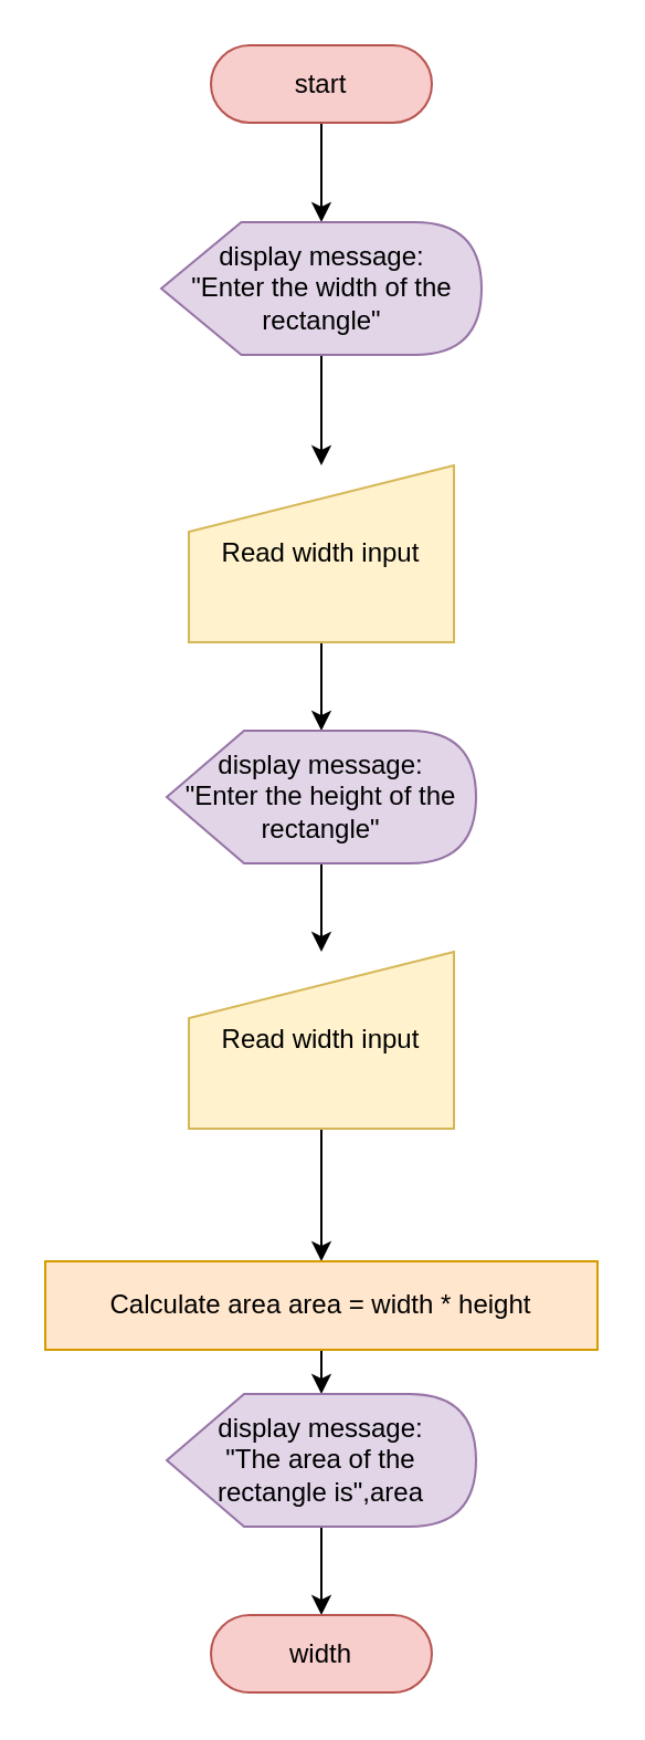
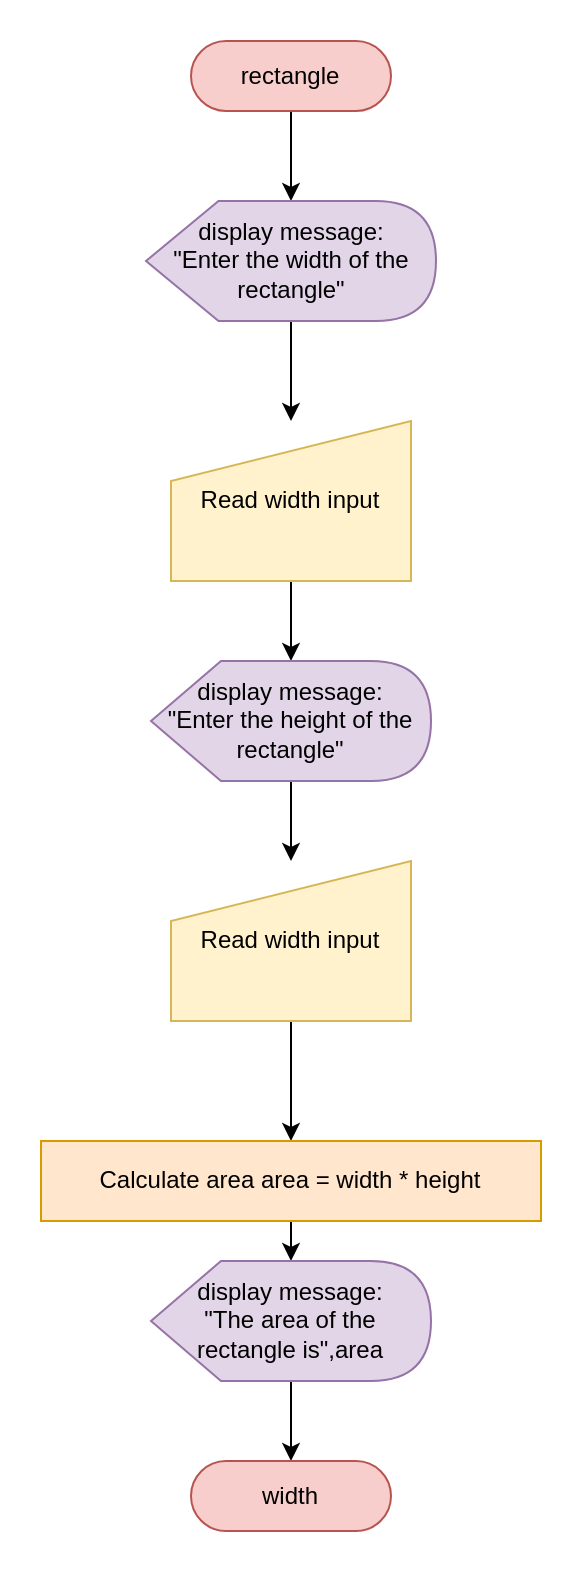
  <mxCell id="0" />
  <mxCell id="1" parent="0" />
  <mxCell id="2" value="" style="endArrow=classic;html=1;exitX=0.5;exitY=1;exitDx=0;exitDy=0;exitPerimeter=0;" edge="1" parent="1" target="4"><mxGeometry width="50" height="50" relative="1" as="geometry"><mxPoint x="145" y="50" as="sourcePoint" /><mxPoint x="145" y="120" as="targetPoint" /></mxGeometry></mxCell>
  <mxCell id="3" value="" style="edgeStyle=none;html=1;" edge="1" parent="1" source="4" target="6"><mxGeometry relative="1" as="geometry" /></mxCell>
  <mxCell id="4" value="display message:&lt;div&gt;&quot;Enter the width of the&lt;/div&gt;&lt;div&gt;rectangle&quot;&lt;/div&gt;" style="shape=display;whiteSpace=wrap;html=1;fillColor=#e1d5e7;strokeColor=#9673a6;" vertex="1" parent="1"><mxGeometry x="72.5" y="100" width="145" height="60" as="geometry" /></mxCell>
  <mxCell id="5" value="" style="edgeStyle=none;html=1;" edge="1" parent="1" source="6" target="8"><mxGeometry relative="1" as="geometry" /></mxCell>
  <mxCell id="6" value="Read width input" style="shape=manualInput;whiteSpace=wrap;html=1;fillColor=#fff2cc;strokeColor=#d6b656;" vertex="1" parent="1"><mxGeometry x="85" y="210" width="120" height="80" as="geometry" /></mxCell>
  <mxCell id="7" value="" style="edgeStyle=none;html=1;" edge="1" parent="1" source="8" target="10"><mxGeometry relative="1" as="geometry" /></mxCell>
  <mxCell id="8" value="display message:&lt;div&gt;&quot;Enter the height of the&lt;/div&gt;&lt;div&gt;rectangle&quot;&lt;/div&gt;" style="shape=display;whiteSpace=wrap;html=1;fillColor=#e1d5e7;strokeColor=#9673a6;" vertex="1" parent="1"><mxGeometry x="75" y="330" width="140" height="60" as="geometry" /></mxCell>
  <mxCell id="9" value="" style="edgeStyle=none;html=1;" edge="1" parent="1" source="10" target="12"><mxGeometry relative="1" as="geometry" /></mxCell>
  <mxCell id="10" value="Read width input" style="shape=manualInput;whiteSpace=wrap;html=1;fillColor=#fff2cc;strokeColor=#d6b656;" vertex="1" parent="1"><mxGeometry x="85" y="430" width="120" height="80" as="geometry" /></mxCell>
  <mxCell id="11" value="" style="edgeStyle=none;html=1;" edge="1" parent="1" source="12" target="14"><mxGeometry relative="1" as="geometry" /></mxCell>
  <mxCell id="12" value="Calculate area area = width * height" style="rounded=0;whiteSpace=wrap;html=1;fillColor=#ffe6cc;strokeColor=#d79b00;" vertex="1" parent="1"><mxGeometry x="20" y="570" width="250" height="40" as="geometry" /></mxCell>
  <mxCell id="13" value="" style="edgeStyle=none;html=1;" edge="1" parent="1" source="14"><mxGeometry relative="1" as="geometry"><mxPoint x="145" y="730" as="targetPoint" /></mxGeometry></mxCell>
  <mxCell id="14" value="display message:&lt;div&gt;&quot;The area of the rectangle is&lt;span style=&quot;background-color: transparent;&quot;&gt;&quot;,area&lt;/span&gt;&lt;/div&gt;" style="shape=display;whiteSpace=wrap;html=1;fillColor=#e1d5e7;strokeColor=#9673a6;" vertex="1" parent="1"><mxGeometry x="75" y="630" width="140" height="60" as="geometry" /></mxCell>
- <mxCell id="15" value="start" style="html=1;dashed=0;whiteSpace=wrap;shape=mxgraph.dfd.start;fillColor=#f8cecc;strokeColor=#b85450;" vertex="1" parent="1"><mxGeometry x="95" y="20" width="100" height="35" as="geometry" /></mxCell>
+ <mxCell id="15" value="rectangle" style="html=1;dashed=0;whiteSpace=wrap;shape=mxgraph.dfd.start;fillColor=#f8cecc;strokeColor=#b85450;" vertex="1" parent="1"><mxGeometry x="95" y="20" width="100" height="35" as="geometry" /></mxCell>
  <mxCell id="16" value="width" style="html=1;dashed=0;whiteSpace=wrap;shape=mxgraph.dfd.start;fillColor=#f8cecc;strokeColor=#b85450;" vertex="1" parent="1"><mxGeometry x="95" y="730" width="100" height="35" as="geometry" /></mxCell>
